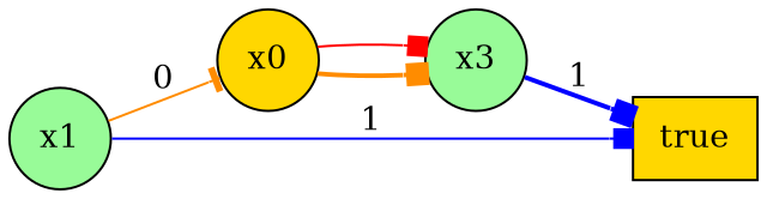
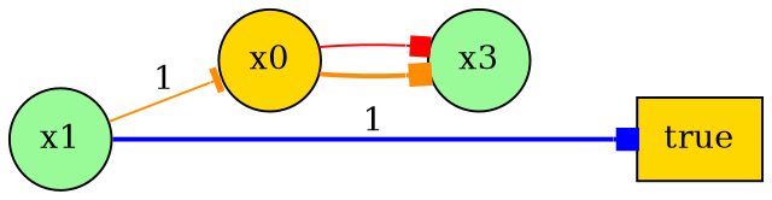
  digraph {
    fontsize=12
    rankdir=LR
    node [fillcolor=palegreen shape=circle style=filled]
    edge [arrowhead=box color=darkorange style=solid]
    n1 [label=x1]
    n2 [fillcolor=gold label=x0]
    n3 [fillcolor=gold label=true shape=box]
    n4 [label=x3]
-   n1 -> n2 [arrowhead=tee label=0]
-   n1 -> n3 [color=blue label=1]
+   n1 -> n2 [arrowhead=tee label=1]
+   n1 -> n3 [color=blue label=1 style=bold]
    n2 -> n4 [style=bold]
    n2 -> n4 [color=red]
-   n4 -> n3 [color=blue label=1 style=bold]
  }
